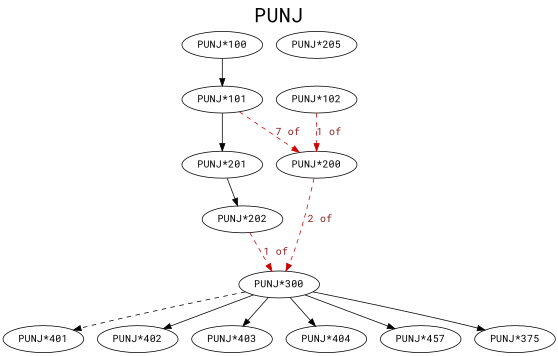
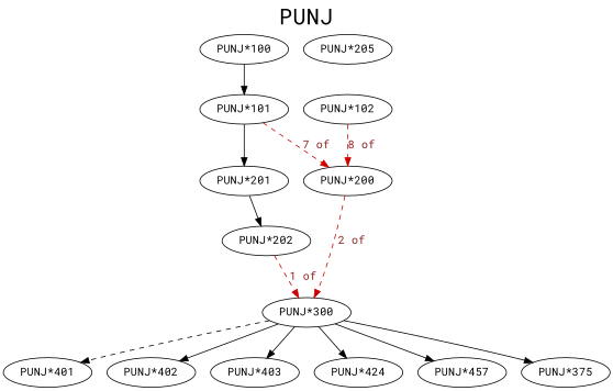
  digraph {
    fontname="Roboto Mono"
    fontsize=27
    label=PUNJ
    labelloc=t
    node [fontname="Roboto Mono"]
    edge [fontname="Roboto Mono" style=solid]
    "PUNJ*100"
    "PUNJ*101"
    "PUNJ*200"
    "PUNJ*201"
    "PUNJ*300"
    "PUNJ*202"
    "PUNJ*102"
    "PUNJ*401"
    "PUNJ*402"
    "PUNJ*403"
-   "PUNJ*404"
+   "PUNJ*404" [label="PUNJ*424"]
    "PUNJ*457"
    n13 [label="PUNJ*375"]
    "PUNJ*205"
    "PUNJ*100" -> "PUNJ*101"
    "PUNJ*101" -> "PUNJ*200" [color=red3 fontcolor=firebrick4 label="7 of" style=dashed]
    "PUNJ*101" -> "PUNJ*201"
    "PUNJ*200" -> "PUNJ*300" [color=red3 fontcolor=firebrick4 label="2 of" style=dashed]
    "PUNJ*201" -> "PUNJ*202"
    "PUNJ*300" -> "PUNJ*401" [style=dashed]
    "PUNJ*300" -> "PUNJ*402"
    "PUNJ*300" -> "PUNJ*403"
    "PUNJ*300" -> "PUNJ*404"
    "PUNJ*300" -> "PUNJ*457"
    "PUNJ*300" -> n13
    "PUNJ*202" -> "PUNJ*300" [color=red3 fontcolor=firebrick4 label="1 of" style=dashed]
-   "PUNJ*102" -> "PUNJ*200" [color=red3 fontcolor=firebrick4 label="1 of" style=dashed]
+   "PUNJ*102" -> "PUNJ*200" [color=red3 fontcolor=firebrick4 label="8 of" style=dashed]
  }
